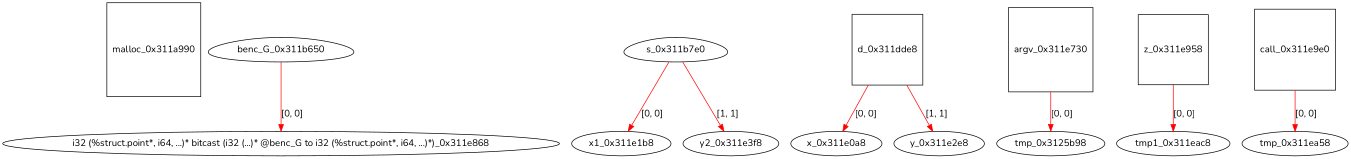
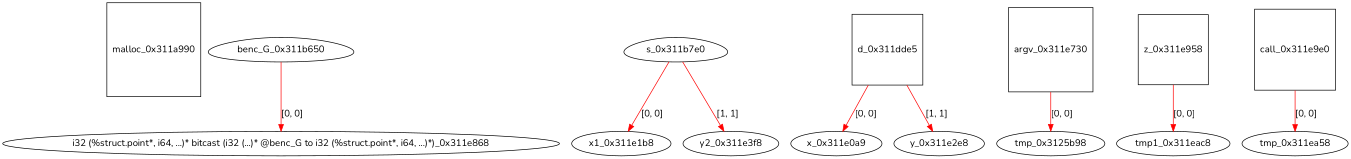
  digraph {
    fontname=Nunito
    node [fontname=Nunito shape=ellipse]
    edge [color=red fontname=Nunito]
    malloc_0x311a990 [shape=square]
    benc_G_0x311b650 [shape=egg]
    "i32 (%struct.point*, i64, ...)* bitcast (i32 (...)* @benc_G to i32 (%struct.point*, i64, ...)*)_0x311e868"
    s_0x311b7e0 [shape=egg]
    x1_0x311e1b8
    y2_0x311e3f8
-   d_0x311dde8 [shape=square]
-   x_0x311e0a8
+   d_0x311dde8 [shape=square label=d_0x311dde5]
+   x_0x311e0a8 [label=x_0x311e0a9]
    y_0x311e2e8
    argv_0x311e730 [shape=square]
    tmp_0x3125b98
    z_0x311e958 [shape=square]
    tmp1_0x311eac8
    call_0x311e9e0 [shape=square]
    tmp_0x311ea58
    benc_G_0x311b650 -> "i32 (%struct.point*, i64, ...)* bitcast (i32 (...)* @benc_G to i32 (%struct.point*, i64, ...)*)_0x311e868" [label="[0, 0]"]
    s_0x311b7e0 -> x1_0x311e1b8 [label="[0, 0]"]
    s_0x311b7e0 -> y2_0x311e3f8 [label="[1, 1]"]
    d_0x311dde8 -> x_0x311e0a8 [label="[0, 0]"]
    d_0x311dde8 -> y_0x311e2e8 [label="[1, 1]"]
    argv_0x311e730 -> tmp_0x3125b98 [label="[0, 0]"]
    z_0x311e958 -> tmp1_0x311eac8 [label="[0, 0]"]
    call_0x311e9e0 -> tmp_0x311ea58 [label="[0, 0]"]
  }
